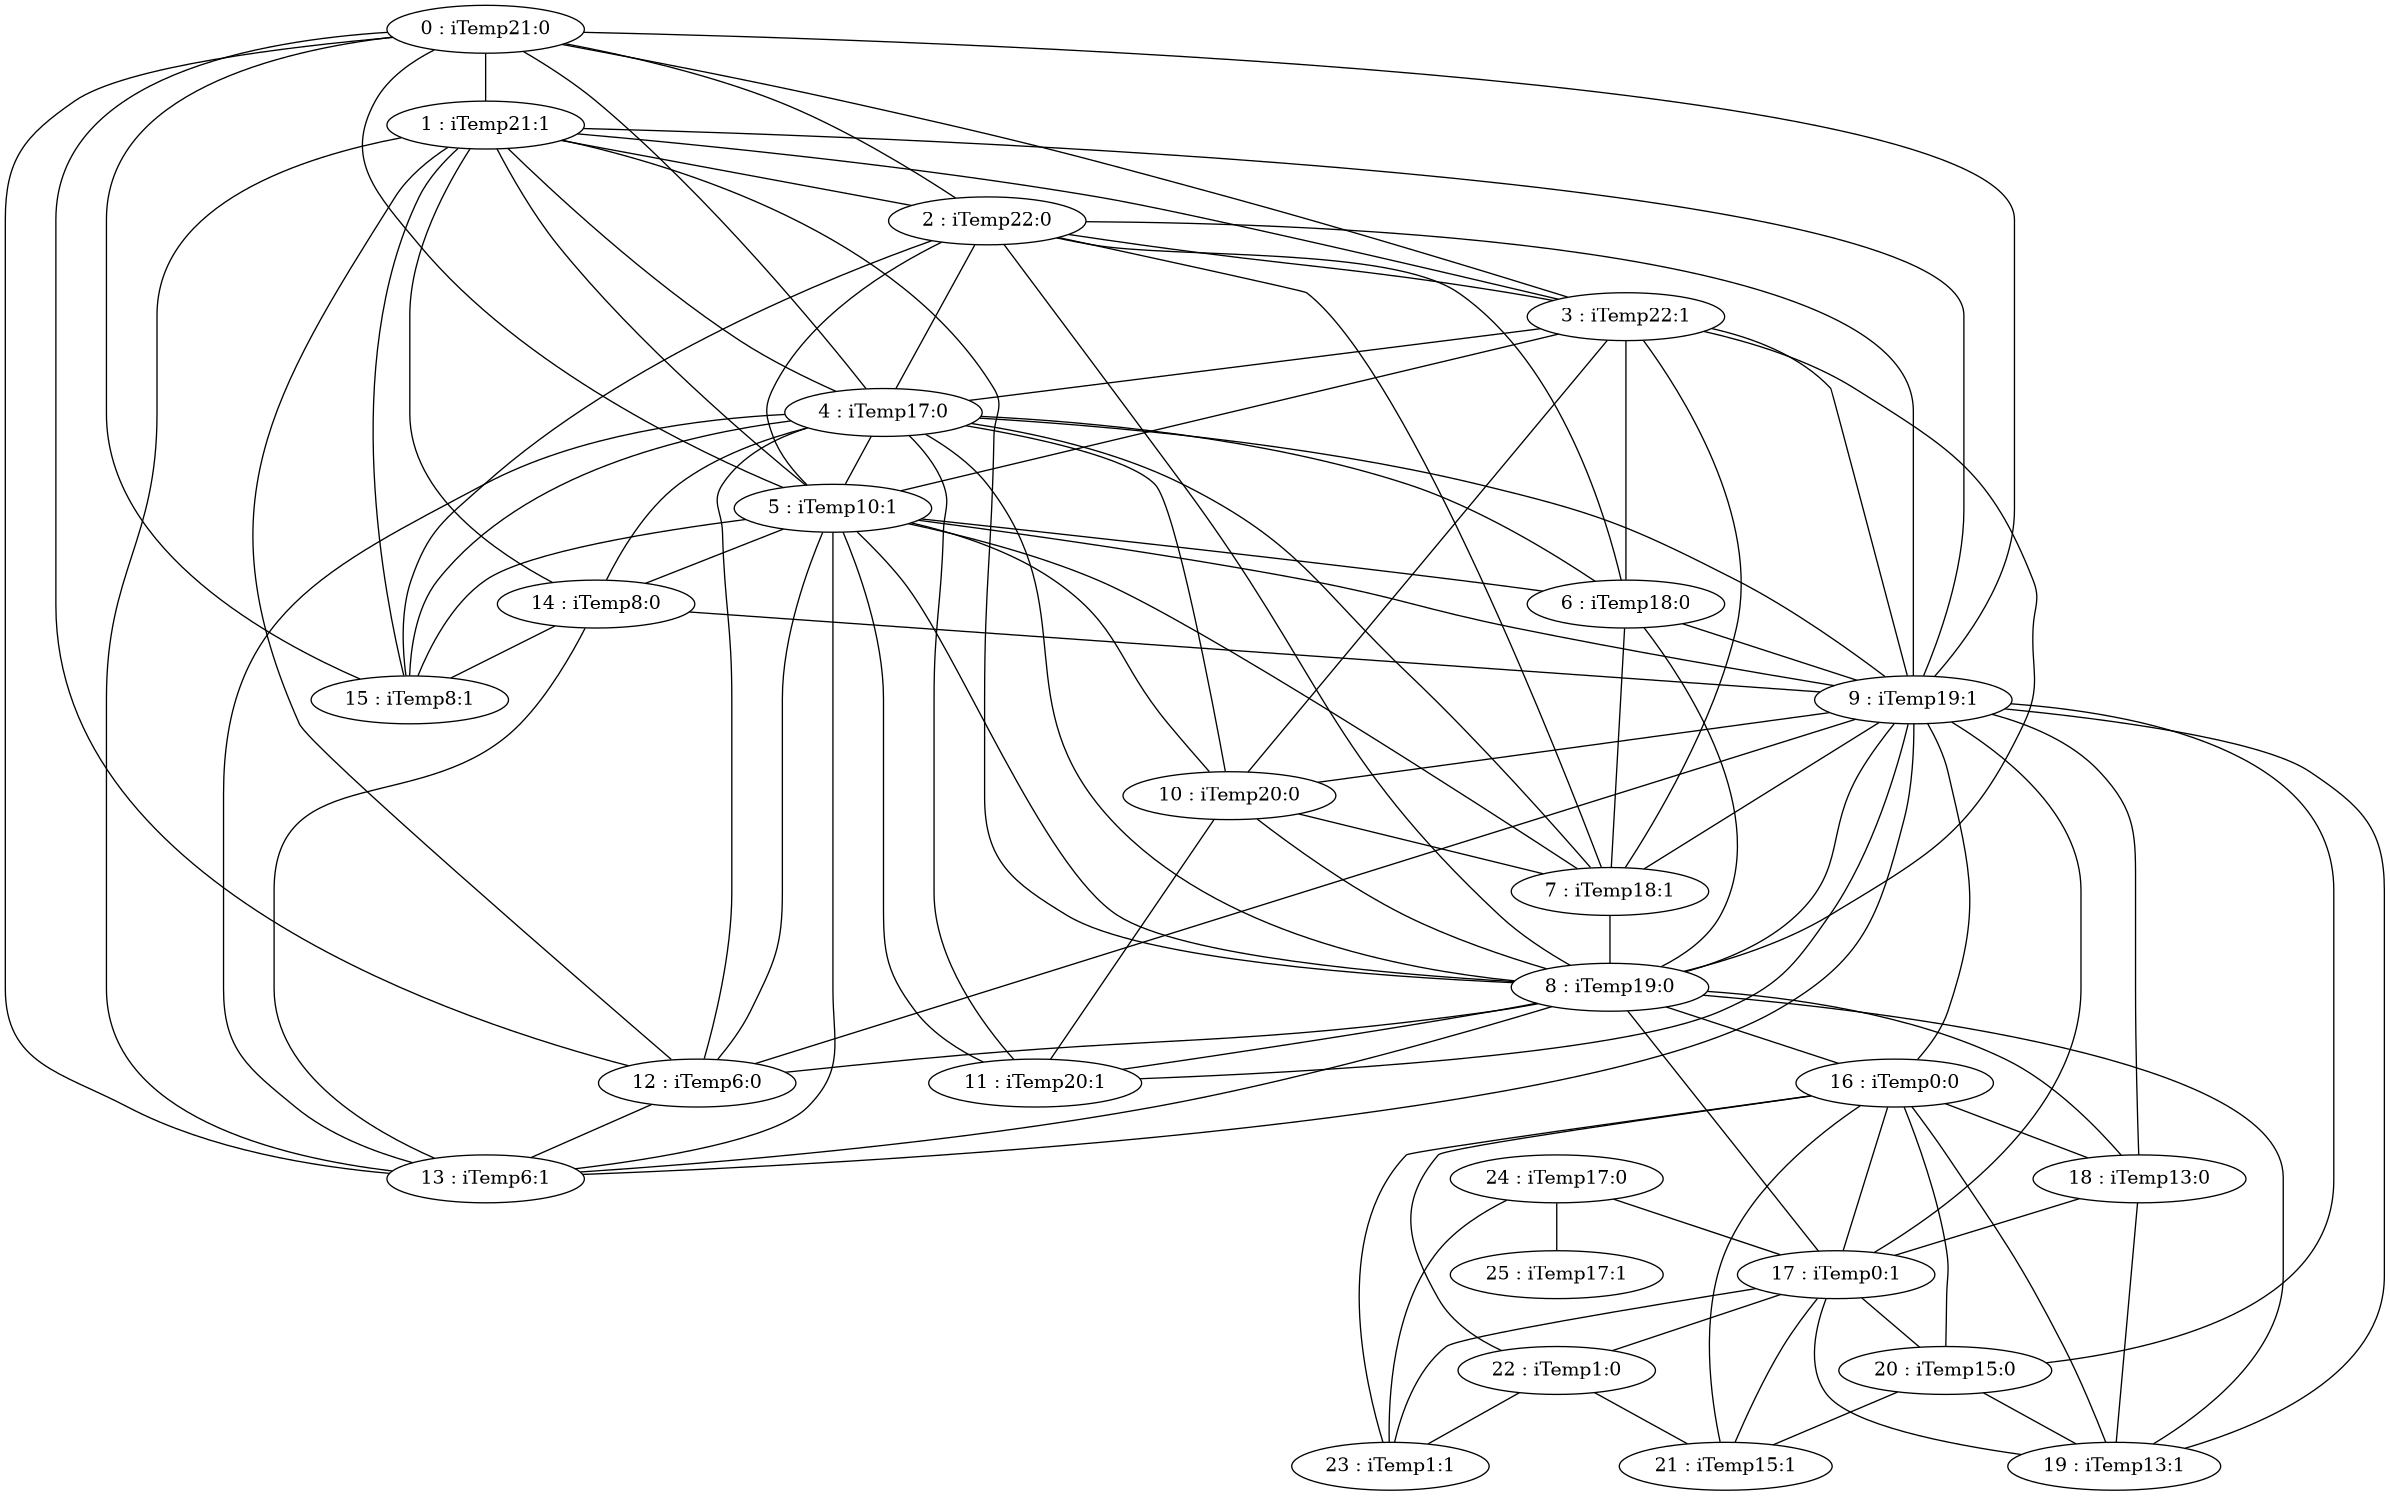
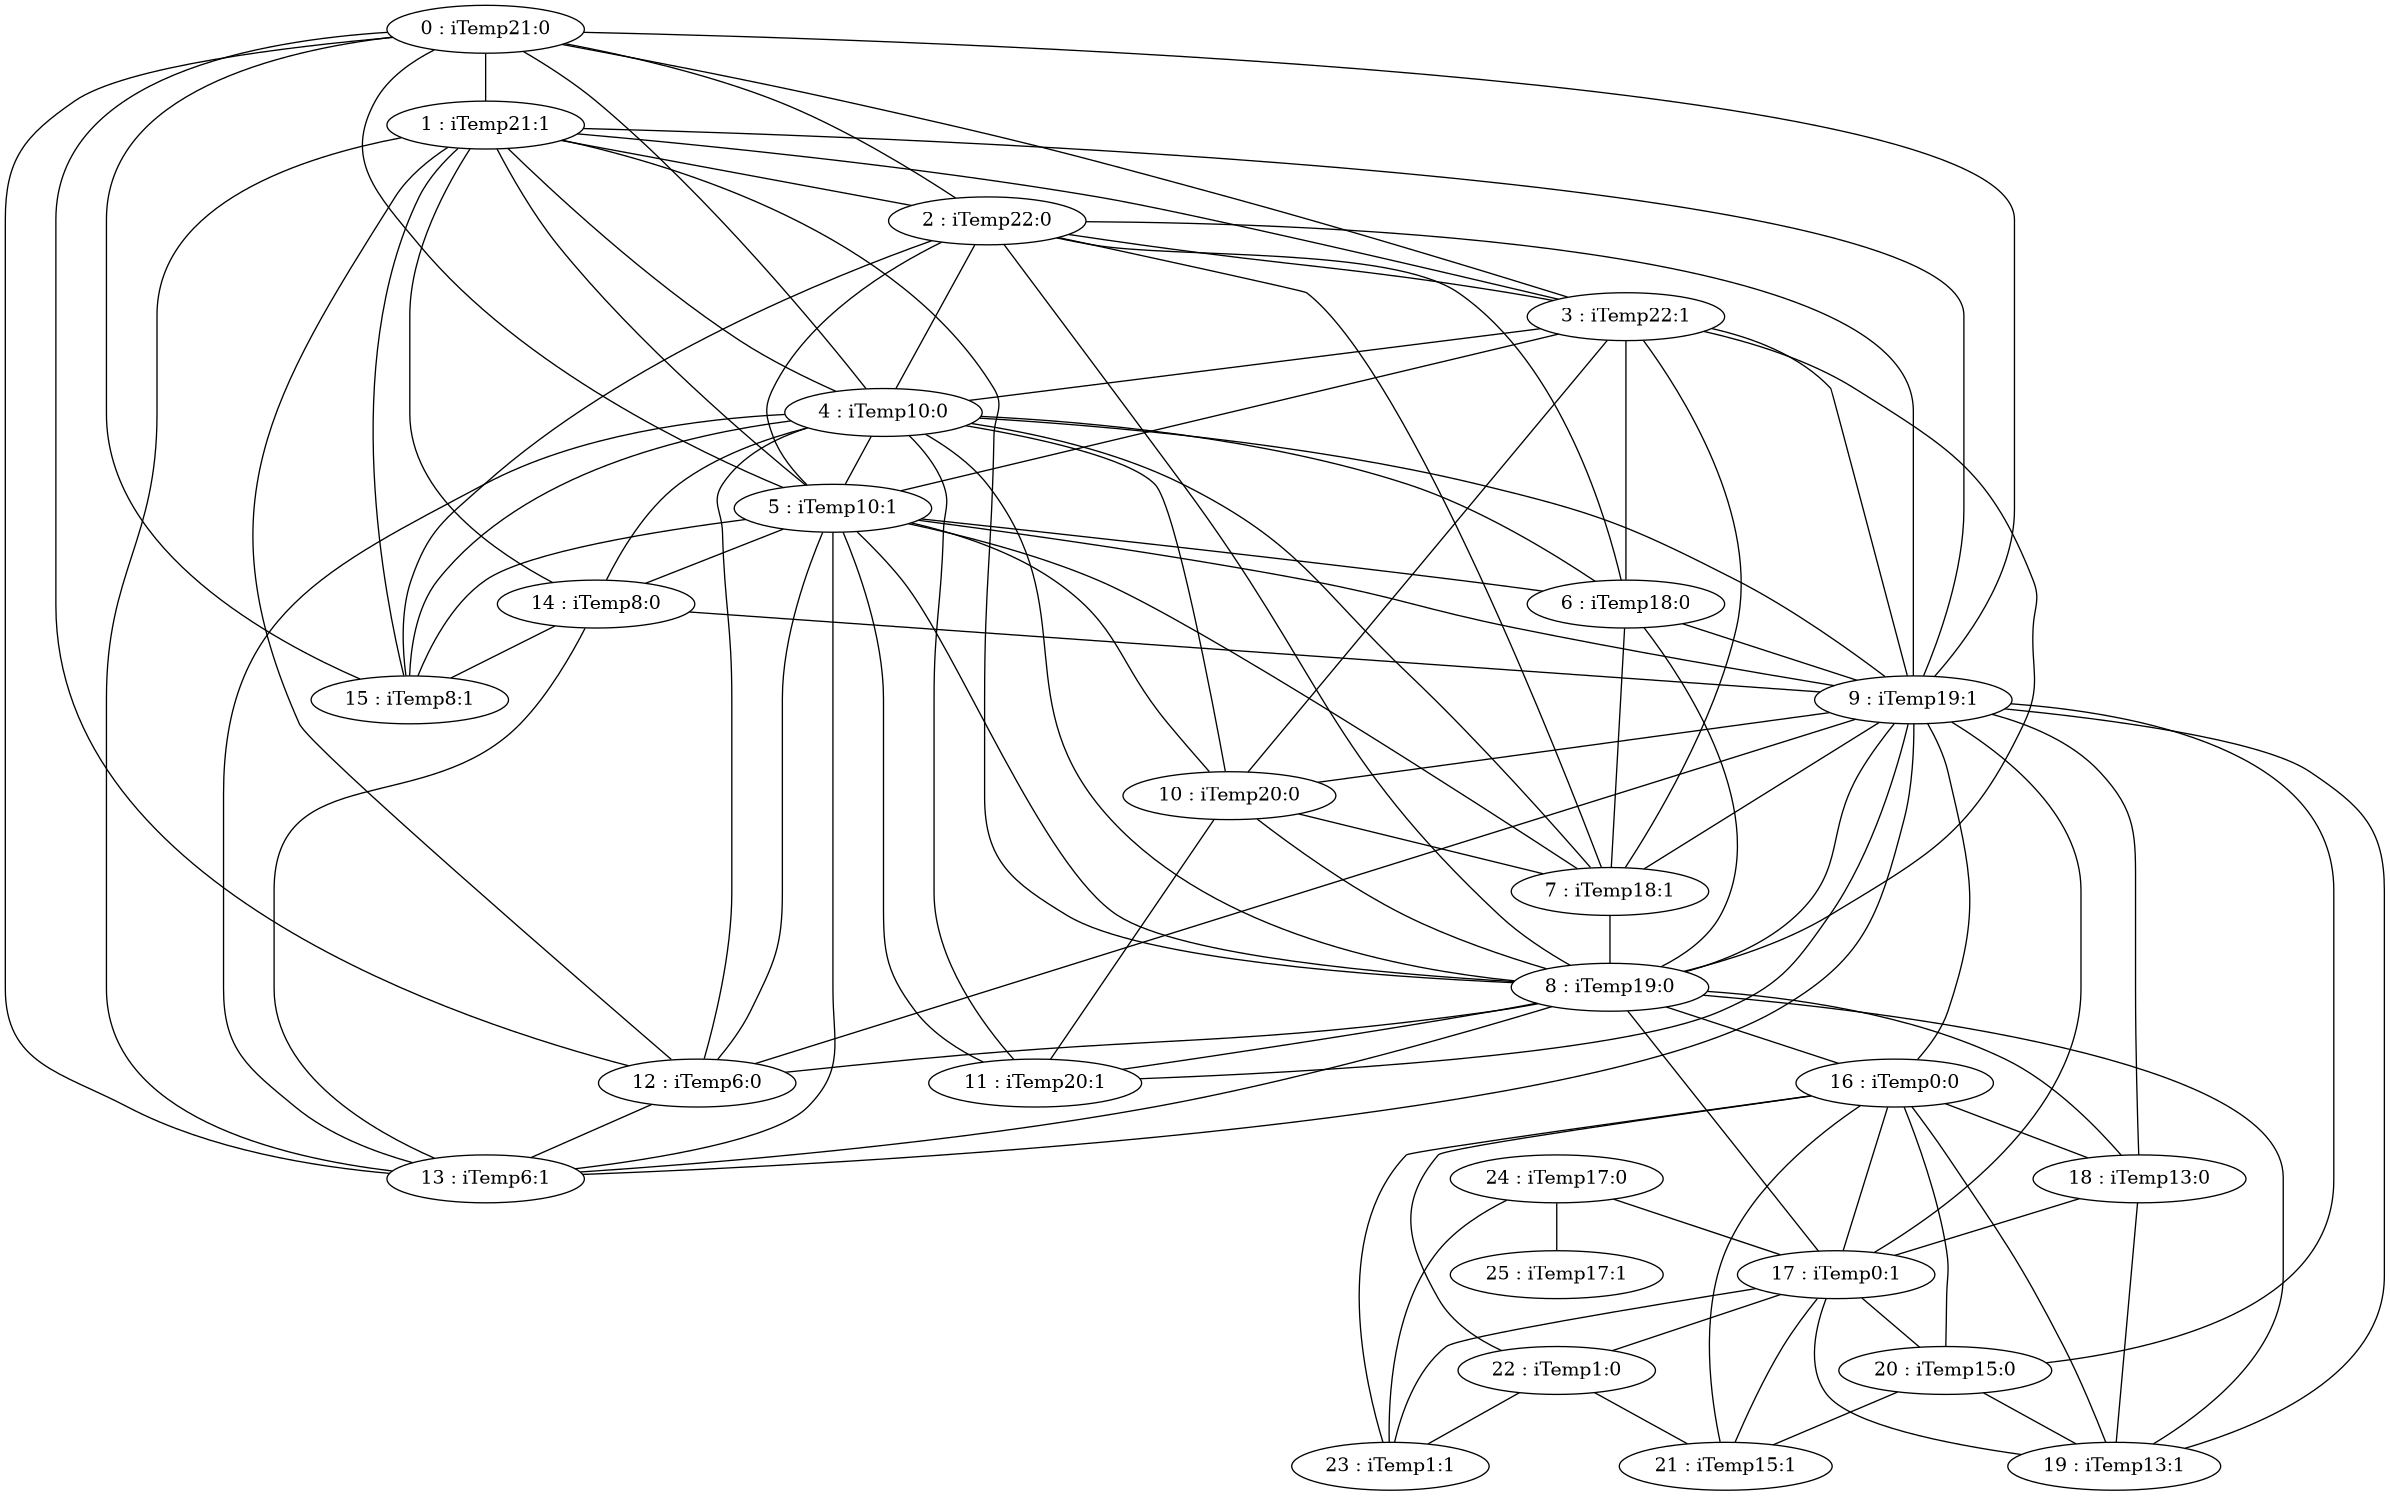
  graph {
    n1 [label="0 : iTemp21:0"]
    n2 [label="1 : iTemp21:1"]
    n3 [label="2 : iTemp22:0"]
    n4 [label="3 : iTemp22:1"]
-   n5 [label="4 : iTemp17:0"]
+   n5 [label="4 : iTemp10:0"]
    n6 [label="5 : iTemp10:1"]
    n7 [label="12 : iTemp6:0"]
    n8 [label="13 : iTemp6:1"]
    n9 [label="15 : iTemp8:1"]
    n10 [label="14 : iTemp8:0"]
    n11 [label="6 : iTemp18:0"]
    n12 [label="7 : iTemp18:1"]
    n13 [label="8 : iTemp19:0"]
    n14 [label="9 : iTemp19:1"]
    n15 [label="10 : iTemp20:0"]
    n16 [label="11 : iTemp20:1"]
    n17 [label="16 : iTemp0:0"]
    n18 [label="17 : iTemp0:1"]
    n19 [label="18 : iTemp13:0"]
    n20 [label="19 : iTemp13:1"]
    n21 [label="20 : iTemp15:0"]
    n22 [label="21 : iTemp15:1"]
    n23 [label="22 : iTemp1:0"]
    n24 [label="23 : iTemp1:1"]
    n25 [label="24 : iTemp17:0"]
    n26 [label="25 : iTemp17:1"]
    n1 -- n2
    n1 -- n3
    n1 -- n4
    n1 -- n5
    n1 -- n6
    n1 -- n7
    n1 -- n8
    n1 -- n9
    n2 -- n3
    n2 -- n4
    n2 -- n5
    n2 -- n6
    n2 -- n8
    n2 -- n9
    n2 -- n10
    n3 -- n4
    n3 -- n5
    n3 -- n6
    n3 -- n9
    n3 -- n11
    n3 -- n12
    n3 -- n13
    n3 -- n14
    n4 -- n5
    n4 -- n6
    n4 -- n11
    n4 -- n12
    n4 -- n13
    n4 -- n14
    n5 -- n6
    n5 -- n7
    n5 -- n8
    n5 -- n9
    n5 -- n10
    n5 -- n11
    n5 -- n12
    n5 -- n13
    n5 -- n14
    n5 -- n15
    n5 -- n16
    n6 -- n7
    n6 -- n8
    n6 -- n9
    n6 -- n10
    n6 -- n11
    n6 -- n12
    n6 -- n13
    n6 -- n14
    n6 -- n15
    n6 -- n16
    n7 -- n2
    n7 -- n8
    n10 -- n8
    n10 -- n9
    n10 -- n14
    n11 -- n12
    n11 -- n13
    n11 -- n14
    n12 -- n13
    n12 -- n14
    n13 -- n2
    n13 -- n7
    n13 -- n8
    n13 -- n14
    n13 -- n15
    n13 -- n16
    n13 -- n17
    n13 -- n18
    n13 -- n19
    n13 -- n20
    n14 -- n1
    n14 -- n2
    n14 -- n7
    n14 -- n8
    n14 -- n15
    n14 -- n16
    n14 -- n17
    n14 -- n18
    n14 -- n19
    n14 -- n20
    n15 -- n4
    n15 -- n12
    n15 -- n16
    n17 -- n18
    n17 -- n19
    n17 -- n20
    n17 -- n21
    n17 -- n22
    n17 -- n23
    n17 -- n24
    n18 -- n20
    n18 -- n21
    n18 -- n22
    n18 -- n23
    n18 -- n24
    n19 -- n18
    n19 -- n20
    n21 -- n14
    n21 -- n20
    n21 -- n22
    n23 -- n22
    n23 -- n24
    n25 -- n18
    n25 -- n24
    n25 -- n26
  }
